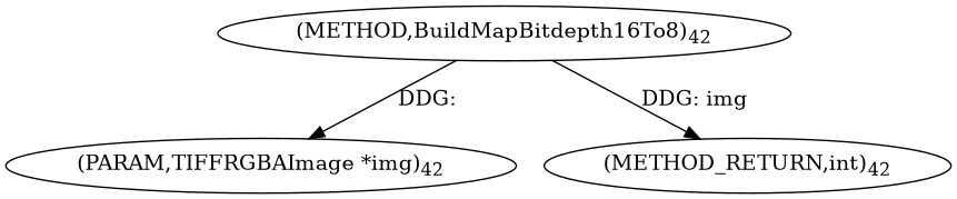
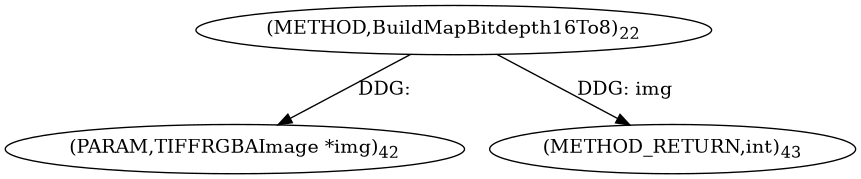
  digraph {
-   n1 [label=<(METHOD,BuildMapBitdepth16To8)<SUB>42</SUB>>]
+   n1 [label=<(METHOD,BuildMapBitdepth16To8)<SUB>22</SUB>>]
    n2 [label=<(PARAM,TIFFRGBAImage *img)<SUB>42</SUB>>]
-   n3 [label=<(METHOD_RETURN,int)<SUB>42</SUB>>]
+   n3 [label=<(METHOD_RETURN,int)<SUB>43</SUB>>]
    n1 -> n2 [label="DDG: "]
    n1 -> n3 [label="DDG: img"]
  }
